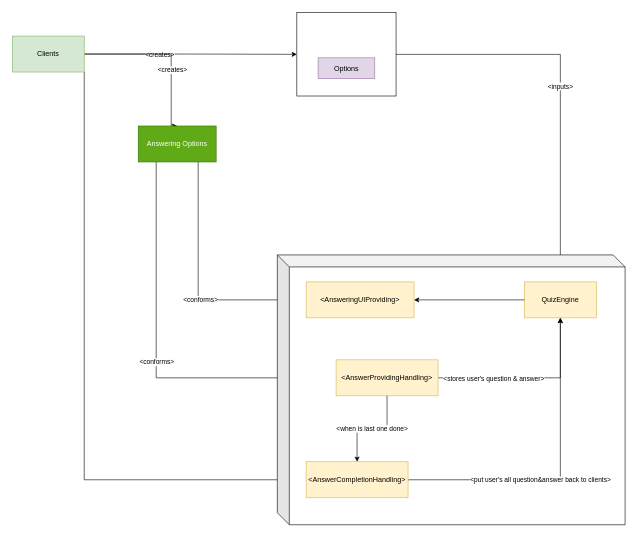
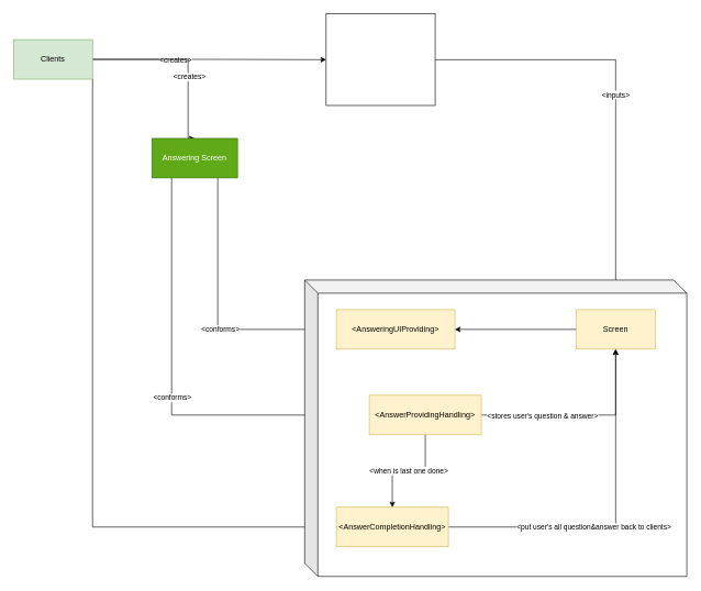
  <mxCell id="0" />
  <mxCell id="1" parent="0" />
  <mxCell id="2" style="edgeStyle=orthogonalEdgeStyle;rounded=0;orthogonalLoop=1;jettySize=auto;html=1;entryX=0;entryY=0.5;entryDx=0;entryDy=0;" edge="1" parent="1" source="7" target="9"><mxGeometry relative="1" as="geometry" /></mxCell>
  <mxCell id="3" value="&amp;lt;creates&amp;gt;" style="edgeLabel;html=1;align=center;verticalAlign=middle;resizable=0;points=[];" vertex="1" connectable="0" parent="2"><mxGeometry x="-0.304" y="-1" relative="1" as="geometry"><mxPoint x="1" as="offset" /></mxGeometry></mxCell>
  <mxCell id="4" style="edgeStyle=orthogonalEdgeStyle;rounded=0;orthogonalLoop=1;jettySize=auto;html=1;entryX=0.5;entryY=0;entryDx=0;entryDy=0;" edge="1" parent="1" source="7" target="16"><mxGeometry relative="1" as="geometry"><Array as="points"><mxPoint x="285" y="89" /></Array></mxGeometry></mxCell>
  <mxCell id="5" value="&amp;lt;creates&amp;gt;" style="edgeLabel;html=1;align=center;verticalAlign=middle;resizable=0;points=[];" vertex="1" connectable="0" parent="4"><mxGeometry x="0.246" y="1" relative="1" as="geometry"><mxPoint as="offset" /></mxGeometry></mxCell>
  <mxCell id="6" style="edgeStyle=orthogonalEdgeStyle;rounded=0;orthogonalLoop=1;jettySize=auto;html=1;entryX=0;entryY=0.5;entryDx=0;entryDy=0;" edge="1" parent="1" source="7" target="27"><mxGeometry relative="1" as="geometry"><Array as="points"><mxPoint x="140" y="799" /></Array></mxGeometry></mxCell>
  <mxCell id="7" value="Clients" style="rounded=0;whiteSpace=wrap;html=1;fillColor=#d5e8d4;strokeColor=#82b366;" vertex="1" parent="1"><mxGeometry x="20" y="59" width="120" height="60" as="geometry" /></mxCell>
  <mxCell id="8" value="" style="group" vertex="1" connectable="0" parent="1"><mxGeometry x="530" y="49" width="130" height="110" as="geometry" /></mxCell>
  <mxCell id="9" value="" style="rounded=0;whiteSpace=wrap;html=1;" vertex="1" parent="8"><mxGeometry x="-35.455" y="-28.947" width="165.455" height="138.947" as="geometry" /></mxCell>
- <mxCell id="10" value="Options" style="rounded=0;whiteSpace=wrap;html=1;fillColor=#e1d5e7;strokeColor=#9673a6;" vertex="1" parent="8"><mxGeometry y="46.316" width="94.545" height="34.737" as="geometry" /></mxCell>
  <mxCell id="11" value="&amp;lt;inputs&amp;gt;" style="edgeStyle=orthogonalEdgeStyle;rounded=0;orthogonalLoop=1;jettySize=auto;html=1;" edge="1" parent="1" source="9" target="19"><mxGeometry relative="1" as="geometry" /></mxCell>
  <mxCell id="12" style="edgeStyle=orthogonalEdgeStyle;rounded=0;orthogonalLoop=1;jettySize=auto;html=1;entryX=0;entryY=0.5;entryDx=0;entryDy=0;exitX=1;exitY=0.5;exitDx=0;exitDy=0;endArrow=diamond;" edge="1" parent="1" source="16" target="20"><mxGeometry relative="1" as="geometry"><mxPoint x="390" y="589" as="sourcePoint" /><mxPoint x="420" y="489" as="targetPoint" /><Array as="points"><mxPoint x="330" y="239" /><mxPoint x="330" y="499" /></Array></mxGeometry></mxCell>
  <mxCell id="13" value="&amp;lt;conforms&amp;gt;" style="edgeLabel;html=1;align=center;verticalAlign=middle;resizable=0;points=[];" vertex="1" connectable="0" parent="12"><mxGeometry x="0.245" y="1" relative="1" as="geometry"><mxPoint as="offset" /></mxGeometry></mxCell>
  <mxCell id="14" style="edgeStyle=orthogonalEdgeStyle;rounded=0;orthogonalLoop=1;jettySize=auto;html=1;entryX=0;entryY=0.5;entryDx=0;entryDy=0;" edge="1" parent="1" source="16" target="24"><mxGeometry relative="1" as="geometry"><Array as="points"><mxPoint x="260" y="629" /></Array></mxGeometry></mxCell>
  <mxCell id="15" value="&amp;lt;conforms&amp;gt;" style="edgeLabel;html=1;align=center;verticalAlign=middle;resizable=0;points=[];" vertex="1" connectable="0" parent="14"><mxGeometry x="0.009" relative="1" as="geometry"><mxPoint as="offset" /></mxGeometry></mxCell>
- <mxCell id="16" value="Answering Options" style="rounded=0;whiteSpace=wrap;html=1;fillColor=#60a917;fontColor=#ffffff;strokeColor=#2D7600;" vertex="1" parent="1"><mxGeometry x="230" y="209" width="130" height="60" as="geometry" /></mxCell>
+ <mxCell id="16" value="Answering Screen" style="rounded=0;whiteSpace=wrap;html=1;fillColor=#60a917;fontColor=#ffffff;strokeColor=#2D7600;" vertex="1" parent="1"><mxGeometry x="230" y="209" width="130" height="60" as="geometry" /></mxCell>
  <mxCell id="17" value="" style="group;glass=0;rounded=0;" vertex="1" connectable="0" parent="1"><mxGeometry x="510" y="469" width="532" height="405" as="geometry" /></mxCell>
  <mxCell id="18" value="" style="shape=cube;whiteSpace=wrap;html=1;boundedLbl=1;backgroundOutline=1;darkOpacity=0.05;darkOpacity2=0.1;shadow=0;sketch=0;" vertex="1" parent="17"><mxGeometry x="-48" y="-45" width="580" height="450" as="geometry" /></mxCell>
- <mxCell id="19" value="QuizEngine" style="rounded=0;whiteSpace=wrap;html=1;fillColor=#fff2cc;strokeColor=#d6b656;" vertex="1" parent="17"><mxGeometry x="364" width="120" height="60" as="geometry" /></mxCell>
+ <mxCell id="19" value="Screen" style="rounded=0;whiteSpace=wrap;html=1;fillColor=#fff2cc;strokeColor=#d6b656;" vertex="1" parent="17"><mxGeometry x="364" width="120" height="60" as="geometry" /></mxCell>
  <mxCell id="20" value="&amp;lt;AnsweringUIProviding&amp;gt;" style="whiteSpace=wrap;html=1;fillColor=#fff2cc;strokeColor=#d6b656;rounded=0;" vertex="1" parent="17"><mxGeometry width="180" height="60" as="geometry" /></mxCell>
  <mxCell id="21" value="" style="edgeStyle=orthogonalEdgeStyle;rounded=0;orthogonalLoop=1;jettySize=auto;html=1;" edge="1" parent="17" source="19" target="20"><mxGeometry relative="1" as="geometry" /></mxCell>
  <mxCell id="22" style="edgeStyle=orthogonalEdgeStyle;rounded=0;orthogonalLoop=1;jettySize=auto;html=1;entryX=0.5;entryY=1;entryDx=0;entryDy=0;" edge="1" parent="17" source="24" target="19"><mxGeometry relative="1" as="geometry" /></mxCell>
  <mxCell id="23" value="&amp;lt;stores user's question &amp;amp; answer&amp;gt;" style="edgeLabel;html=1;align=center;verticalAlign=middle;resizable=0;points=[];" vertex="1" connectable="0" parent="22"><mxGeometry x="-0.397" relative="1" as="geometry"><mxPoint as="offset" /></mxGeometry></mxCell>
  <mxCell id="24" value="&amp;lt;AnswerProvidingHandling&amp;gt;" style="whiteSpace=wrap;html=1;fillColor=#fff2cc;strokeColor=#d6b656;" vertex="1" parent="17"><mxGeometry x="50" y="130" width="170" height="60" as="geometry" /></mxCell>
  <mxCell id="25" style="edgeStyle=orthogonalEdgeStyle;rounded=0;orthogonalLoop=1;jettySize=auto;html=1;exitX=1;exitY=0.5;exitDx=0;exitDy=0;entryX=0.5;entryY=1;entryDx=0;entryDy=0;" edge="1" parent="17" source="27" target="19"><mxGeometry relative="1" as="geometry" /></mxCell>
  <mxCell id="26" value="&amp;lt;put user's all question&amp;amp;answer back to clients&amp;gt;" style="edgeLabel;html=1;align=center;verticalAlign=middle;resizable=0;points=[];" vertex="1" connectable="0" parent="25"><mxGeometry x="-0.686" y="1" relative="1" as="geometry"><mxPoint x="138" y="1" as="offset" /></mxGeometry></mxCell>
  <mxCell id="27" value="&amp;lt;AnswerCompletionHandling&amp;gt;" style="whiteSpace=wrap;html=1;fillColor=#fff2cc;strokeColor=#d6b656;" vertex="1" parent="17"><mxGeometry y="300" width="170" height="60" as="geometry" /></mxCell>
  <mxCell id="28" value="&amp;lt;when is last one done&amp;gt;" style="edgeStyle=orthogonalEdgeStyle;rounded=0;orthogonalLoop=1;jettySize=auto;html=1;" edge="1" parent="17" source="24" target="27"><mxGeometry relative="1" as="geometry" /></mxCell>
